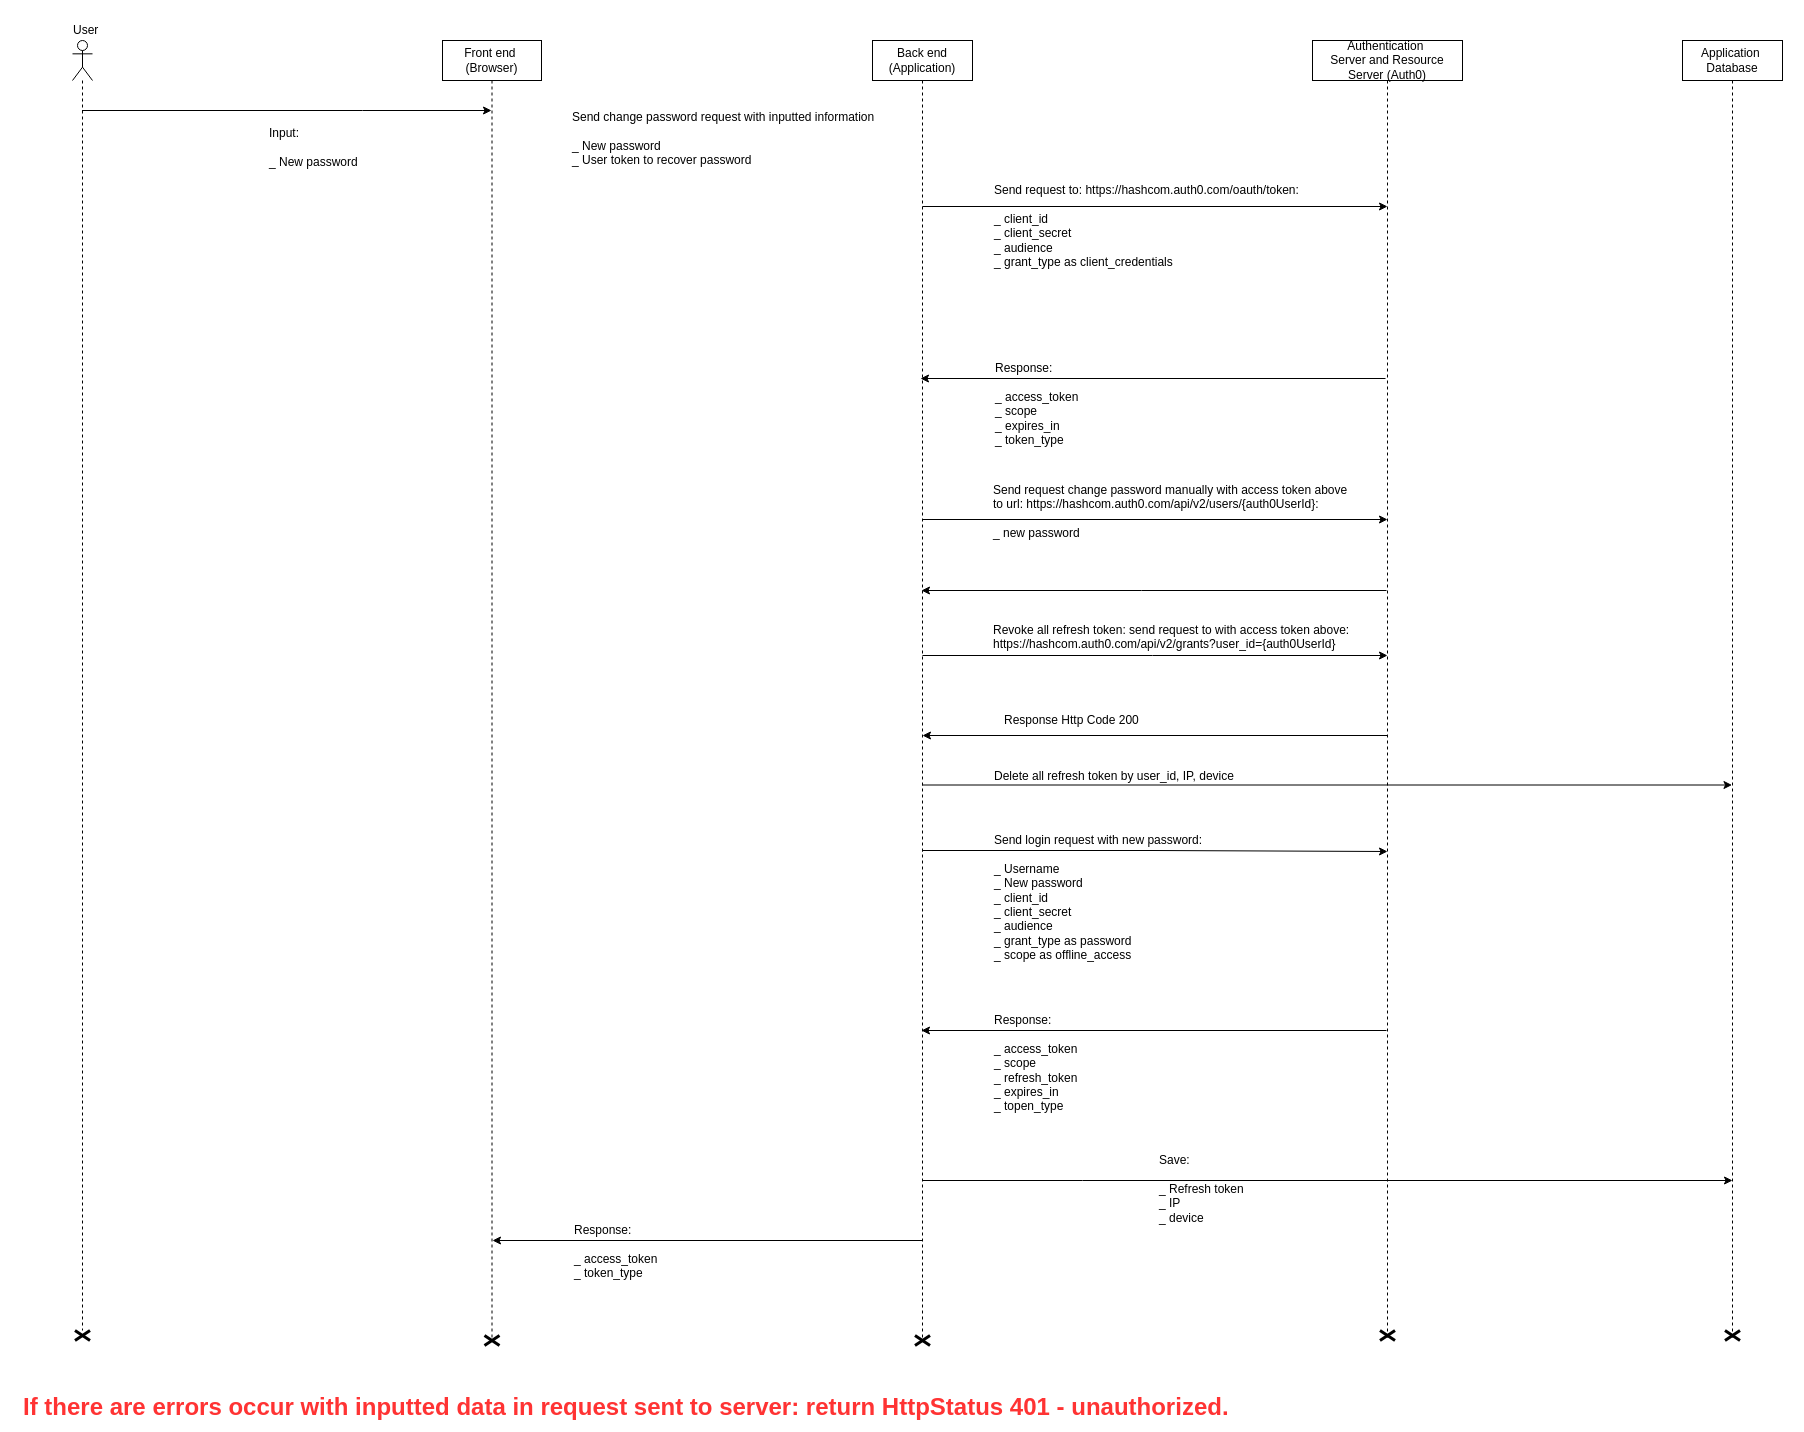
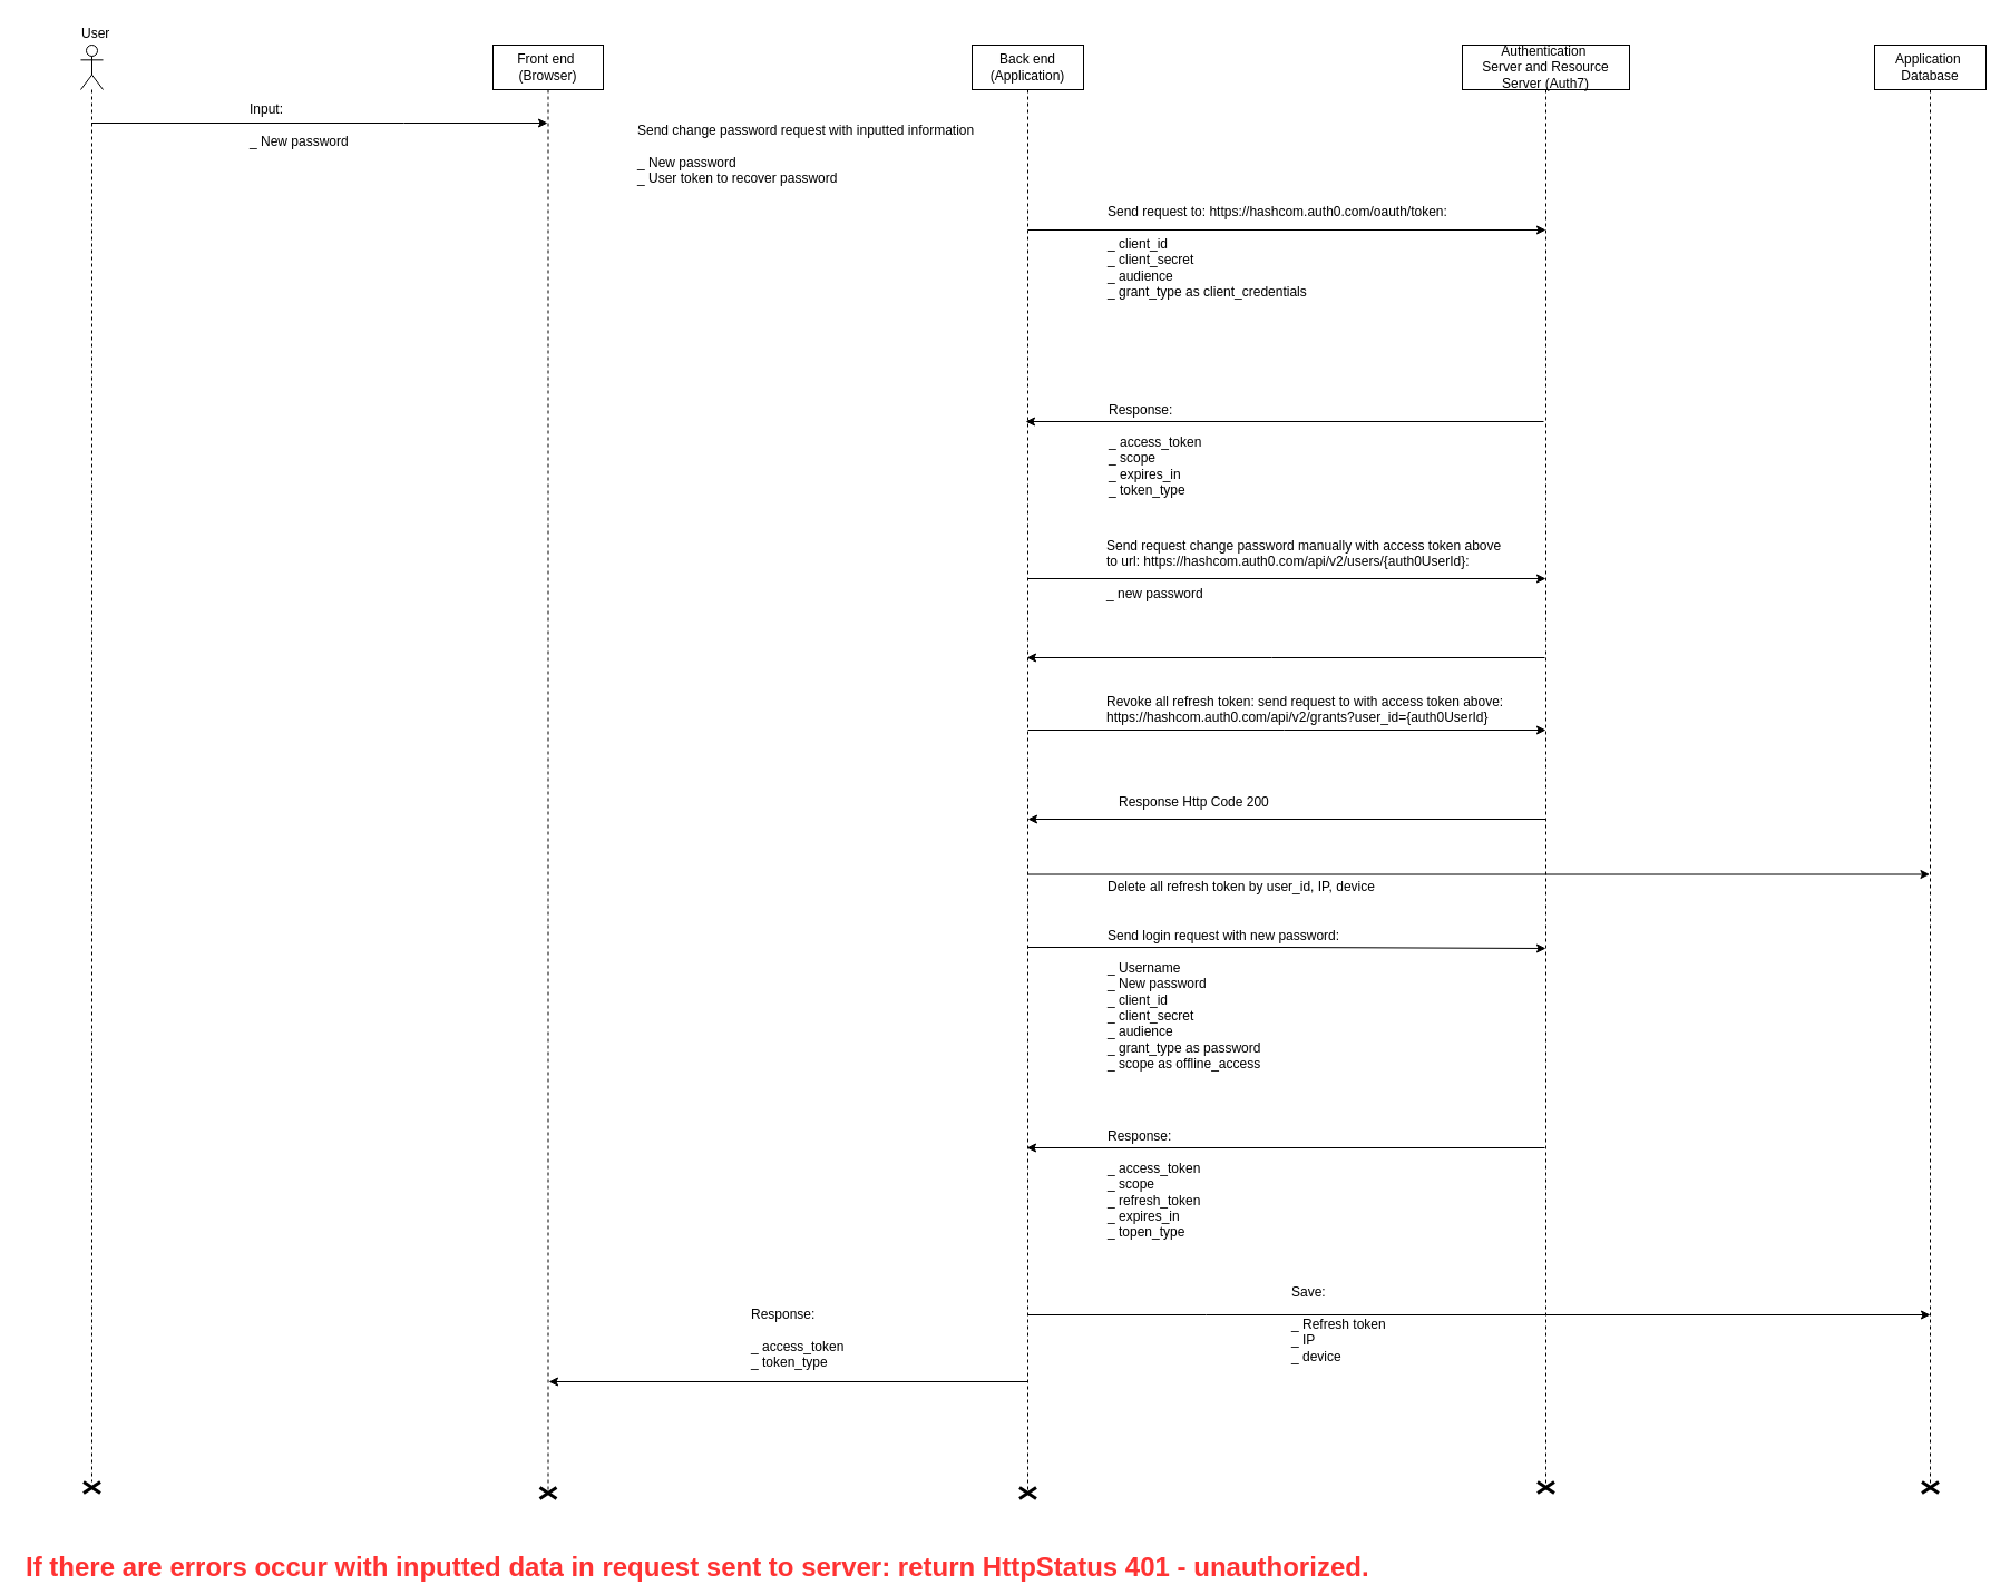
  <mxCell id="0" />
  <mxCell id="1" parent="0" />
  <mxCell id="2" value="Front end&amp;nbsp;&lt;br&gt;(Browser)&lt;br&gt;" style="shape=umlLifeline;perimeter=lifelinePerimeter;whiteSpace=wrap;html=1;container=1;collapsible=0;recursiveResize=0;outlineConnect=0;" vertex="1" parent="1"><mxGeometry x="442" y="40" width="99" height="1300" as="geometry" /></mxCell>
- <mxCell id="3" value="Authentication&amp;nbsp;&lt;br&gt;Server and Resource Server (Auth0)&lt;br&gt;" style="shape=umlLifeline;perimeter=lifelinePerimeter;whiteSpace=wrap;html=1;container=1;collapsible=0;recursiveResize=0;outlineConnect=0;" vertex="1" parent="1"><mxGeometry x="1312" y="40" width="150" height="1300" as="geometry" /></mxCell>
+ <mxCell id="3" value="Authentication&amp;nbsp;&lt;br&gt;Server and Resource Server (Auth7)&lt;br&gt;" style="shape=umlLifeline;perimeter=lifelinePerimeter;whiteSpace=wrap;html=1;container=1;collapsible=0;recursiveResize=0;outlineConnect=0;" vertex="1" parent="1"><mxGeometry x="1312" y="40" width="150" height="1300" as="geometry" /></mxCell>
  <mxCell id="4" style="edgeStyle=orthogonalEdgeStyle;rounded=0;orthogonalLoop=1;jettySize=auto;html=1;" edge="1" parent="1" source="10" target="2"><mxGeometry relative="1" as="geometry"><mxPoint x="91.324" y="110.118" as="sourcePoint" /><Array as="points"><mxPoint x="362" y="110" /><mxPoint x="362" y="110" /></Array></mxGeometry></mxCell>
  <mxCell id="5" style="edgeStyle=orthogonalEdgeStyle;rounded=0;orthogonalLoop=1;jettySize=auto;html=1;" edge="1" parent="1"><mxGeometry relative="1" as="geometry"><Array as="points"><mxPoint x="842.5" y="1240" /><mxPoint x="842.5" y="1240" /></Array><mxPoint x="922" y="1240" as="sourcePoint" /><mxPoint x="492" y="1240" as="targetPoint" /></mxGeometry></mxCell>
  <mxCell id="6" value="Back end&lt;br&gt;(Application)&lt;br&gt;" style="shape=umlLifeline;perimeter=lifelinePerimeter;whiteSpace=wrap;html=1;container=1;collapsible=0;recursiveResize=0;outlineConnect=0;" vertex="1" parent="1"><mxGeometry x="872" y="40" width="100" height="1300" as="geometry" /></mxCell>
- <mxCell id="7" value="Input:&amp;nbsp;&lt;br&gt;&lt;br&gt;_ New password&lt;br&gt;&lt;br&gt;" style="text;html=1;resizable=0;points=[];autosize=1;align=left;verticalAlign=top;spacingTop=-4;" vertex="1" parent="1"><mxGeometry x="267" y="123" width="100" height="60" as="geometry" /></mxCell>
+ <mxCell id="7" value="Input:&amp;nbsp;&lt;br&gt;&lt;br&gt;_ New password&lt;br&gt;&lt;br&gt;" style="text;html=1;resizable=0;points=[];autosize=1;align=left;verticalAlign=top;spacingTop=-4;" vertex="1" parent="1"><mxGeometry x="222" y="88" width="100" height="60" as="geometry" /></mxCell>
  <mxCell id="8" value="Send change password request with inputted information&lt;br&gt;&lt;br&gt;_ New password&lt;br&gt;_ User token to recover password&amp;nbsp;&lt;br&gt;" style="text;html=1;resizable=0;points=[];autosize=1;align=left;verticalAlign=top;spacingTop=-4;" vertex="1" parent="1"><mxGeometry x="570" y="107" width="320" height="60" as="geometry" /></mxCell>
  <mxCell id="9" value="Response Http Code 200&lt;br&gt;&lt;br&gt;" style="text;html=1;resizable=0;points=[];autosize=1;align=left;verticalAlign=top;spacingTop=-4;" vertex="1" parent="1"><mxGeometry x="1001.5" y="710" width="150" height="30" as="geometry" /></mxCell>
  <mxCell id="10" value="" style="shape=umlLifeline;participant=umlActor;perimeter=lifelinePerimeter;whiteSpace=wrap;html=1;container=1;collapsible=0;recursiveResize=0;verticalAlign=top;spacingTop=36;labelBackgroundColor=#ffffff;outlineConnect=0;" vertex="1" parent="1"><mxGeometry x="72" y="40" width="20" height="1290" as="geometry" /></mxCell>
  <mxCell id="11" value="User&amp;nbsp;&lt;br&gt;" style="text;html=1;resizable=0;points=[];autosize=1;align=left;verticalAlign=top;spacingTop=-4;" vertex="1" parent="1"><mxGeometry x="71" y="20" width="40" height="20" as="geometry" /></mxCell>
  <mxCell id="12" value="Application&amp;nbsp;&lt;br&gt;Database&lt;br&gt;" style="shape=umlLifeline;perimeter=lifelinePerimeter;whiteSpace=wrap;html=1;container=1;collapsible=0;recursiveResize=0;outlineConnect=0;" vertex="1" parent="1"><mxGeometry x="1682" y="40" width="100" height="1300" as="geometry" /></mxCell>
  <mxCell id="13" value="&lt;font style=&quot;font-size: 24px&quot; color=&quot;#ff3333&quot;&gt;If there are errors occur with inputted data in request sent to server: return HttpStatus 401 - unauthorized.&lt;/font&gt;&lt;br&gt;" style="text;html=1;resizable=0;points=[];autosize=1;align=left;verticalAlign=top;spacingTop=-4;fontStyle=1" vertex="1" parent="1"><mxGeometry x="20.5" y="1390" width="1130" height="20" as="geometry" /></mxCell>
  <mxCell id="14" style="edgeStyle=orthogonalEdgeStyle;rounded=0;orthogonalLoop=1;jettySize=auto;html=1;" edge="1" parent="1"><mxGeometry relative="1" as="geometry"><Array as="points"><mxPoint x="1140.5" y="378" /><mxPoint x="1140.5" y="378" /></Array><mxPoint x="1385" y="378" as="sourcePoint" /><mxPoint x="920" y="378" as="targetPoint" /></mxGeometry></mxCell>
  <mxCell id="15" style="edgeStyle=orthogonalEdgeStyle;rounded=0;orthogonalLoop=1;jettySize=auto;html=1;" edge="1" parent="1"><mxGeometry relative="1" as="geometry"><Array as="points"><mxPoint x="1152.5" y="206" /><mxPoint x="1152.5" y="206" /></Array><mxPoint x="922" y="206" as="sourcePoint" /><mxPoint x="1387" y="206" as="targetPoint" /></mxGeometry></mxCell>
  <mxCell id="16" value="Send request to:&amp;nbsp;&lt;span&gt;https://hashcom.auth0.com/oauth/token:&lt;br&gt;&lt;br&gt;_&amp;nbsp;&lt;/span&gt;&lt;span&gt;client_id&lt;/span&gt;&lt;span&gt;&lt;br&gt;&lt;/span&gt;&lt;span&gt;_ client_secret&lt;br&gt;_ audience&lt;br&gt;_ grant_type as&amp;nbsp;&lt;/span&gt;&lt;span&gt;client_credentials&lt;/span&gt;&lt;br&gt;" style="text;html=1;resizable=0;points=[];autosize=1;align=left;verticalAlign=top;spacingTop=-4;" vertex="1" parent="1"><mxGeometry x="991.5" y="180" width="320" height="90" as="geometry" /></mxCell>
  <mxCell id="17" value="Response:&lt;br&gt;&lt;br&gt;_ access_token&lt;br&gt;_ scope&lt;br&gt;_ expires_in&lt;br&gt;_ token_type&lt;br&gt;" style="text;html=1;resizable=0;points=[];autosize=1;align=left;verticalAlign=top;spacingTop=-4;" vertex="1" parent="1"><mxGeometry x="992.5" y="358" width="100" height="90" as="geometry" /></mxCell>
  <mxCell id="18" style="edgeStyle=orthogonalEdgeStyle;rounded=0;orthogonalLoop=1;jettySize=auto;html=1;" edge="1" parent="1"><mxGeometry relative="1" as="geometry"><Array as="points"><mxPoint x="1152.5" y="518.5" /><mxPoint x="1152.5" y="518.5" /></Array><mxPoint x="922" y="519" as="sourcePoint" /><mxPoint x="1387" y="519" as="targetPoint" /></mxGeometry></mxCell>
  <mxCell id="19" value="Send request change password manually with access token above&lt;br&gt;to url:&amp;nbsp;https://hashcom.auth0.com/api/v2/users/{auth0UserId}:&lt;br&gt;&lt;br&gt;_ new password&lt;br&gt;" style="text;html=1;resizable=0;points=[];autosize=1;align=left;verticalAlign=top;spacingTop=-4;" vertex="1" parent="1"><mxGeometry x="990.5" y="480" width="370" height="60" as="geometry" /></mxCell>
  <mxCell id="20" style="edgeStyle=orthogonalEdgeStyle;rounded=0;orthogonalLoop=1;jettySize=auto;html=1;" edge="1" parent="1"><mxGeometry relative="1" as="geometry"><Array as="points"><mxPoint x="1141" y="590" /><mxPoint x="1141" y="590" /></Array><mxPoint x="1386" y="590" as="sourcePoint" /><mxPoint x="921" y="590" as="targetPoint" /></mxGeometry></mxCell>
  <mxCell id="21" style="edgeStyle=orthogonalEdgeStyle;rounded=0;orthogonalLoop=1;jettySize=auto;html=1;" edge="1" parent="1"><mxGeometry relative="1" as="geometry"><Array as="points"><mxPoint x="1152" y="655" /><mxPoint x="1152" y="655" /></Array><mxPoint x="922" y="655" as="sourcePoint" /><mxPoint x="1387" y="655" as="targetPoint" /></mxGeometry></mxCell>
  <mxCell id="22" style="edgeStyle=orthogonalEdgeStyle;rounded=0;orthogonalLoop=1;jettySize=auto;html=1;" edge="1" parent="1"><mxGeometry relative="1" as="geometry"><Array as="points"><mxPoint x="1142.5" y="734.5" /><mxPoint x="1142.5" y="734.5" /></Array><mxPoint x="1387" y="735" as="sourcePoint" /><mxPoint x="922" y="735" as="targetPoint" /></mxGeometry></mxCell>
  <mxCell id="23" value="Revoke all refresh token: send request to with access token above:&lt;br&gt;&lt;span&gt;https://hashcom.auth0.com/api/v2/grants?user_id={auth0UserId}&lt;/span&gt;&lt;br&gt;" style="text;html=1;resizable=0;points=[];autosize=1;align=left;verticalAlign=top;spacingTop=-4;" vertex="1" parent="1"><mxGeometry x="990.5" y="620" width="370" height="30" as="geometry" /></mxCell>
  <mxCell id="24" style="edgeStyle=orthogonalEdgeStyle;rounded=0;orthogonalLoop=1;jettySize=auto;html=1;" edge="1" parent="1"><mxGeometry relative="1" as="geometry"><Array as="points"><mxPoint x="1152.5" y="850" /><mxPoint x="1152.5" y="850" /></Array><mxPoint x="922" y="851" as="sourcePoint" /><mxPoint x="1387" y="851" as="targetPoint" /></mxGeometry></mxCell>
  <mxCell id="25" value="Send login request with new password:&lt;br&gt;&lt;br&gt;_ Username&lt;br&gt;_ New password&lt;br&gt;_&amp;nbsp;client_id&lt;br&gt;_ client_secret&lt;br&gt;_ audience&lt;br&gt;_ grant_type as password&lt;br&gt;_ scope as&amp;nbsp;offline_access&lt;br&gt;&lt;br&gt;" style="text;html=1;resizable=0;points=[];autosize=1;align=left;verticalAlign=top;spacingTop=-4;" vertex="1" parent="1"><mxGeometry x="991.5" y="830" width="220" height="140" as="geometry" /></mxCell>
  <mxCell id="26" style="edgeStyle=orthogonalEdgeStyle;rounded=0;orthogonalLoop=1;jettySize=auto;html=1;" edge="1" parent="1"><mxGeometry relative="1" as="geometry"><Array as="points"><mxPoint x="1140.5" y="1029.5" /><mxPoint x="1140.5" y="1029.5" /></Array><mxPoint x="1386" y="1030" as="sourcePoint" /><mxPoint x="921" y="1030" as="targetPoint" /></mxGeometry></mxCell>
  <mxCell id="27" value="" style="shape=umlDestroy;whiteSpace=wrap;html=1;strokeWidth=3;" vertex="1" parent="1"><mxGeometry x="484" y="1335" width="15" height="10" as="geometry" /></mxCell>
  <mxCell id="28" value="" style="shape=umlDestroy;whiteSpace=wrap;html=1;strokeWidth=3;" vertex="1" parent="1"><mxGeometry x="914.5" y="1335" width="15" height="10" as="geometry" /></mxCell>
  <mxCell id="29" value="" style="shape=umlDestroy;whiteSpace=wrap;html=1;strokeWidth=3;" vertex="1" parent="1"><mxGeometry x="74.5" y="1330" width="15" height="10" as="geometry" /></mxCell>
  <mxCell id="30" value="" style="shape=umlDestroy;whiteSpace=wrap;html=1;strokeWidth=3;" vertex="1" parent="1"><mxGeometry x="1379.5" y="1330" width="15" height="10" as="geometry" /></mxCell>
  <mxCell id="31" value="" style="shape=umlDestroy;whiteSpace=wrap;html=1;strokeWidth=3;" vertex="1" parent="1"><mxGeometry x="1724.5" y="1330" width="15" height="10" as="geometry" /></mxCell>
  <mxCell id="32" value="Response:&lt;br&gt;&lt;br&gt;_ access_token&lt;br&gt;_ scope&lt;br&gt;_ refresh_token&lt;br&gt;_ expires_in&lt;br&gt;_ topen_type&lt;br&gt;" style="text;html=1;resizable=0;points=[];autosize=1;align=left;verticalAlign=top;spacingTop=-4;" vertex="1" parent="1"><mxGeometry x="992" y="1010" width="100" height="100" as="geometry" /></mxCell>
- <mxCell id="33" value="Response:&lt;br&gt;&lt;br&gt;_ access_token&lt;br&gt;_ token_type&lt;br&gt;" style="text;html=1;resizable=0;points=[];autosize=1;align=left;verticalAlign=top;spacingTop=-4;" vertex="1" parent="1"><mxGeometry x="572" y="1220" width="100" height="60" as="geometry" /></mxCell>
+ <mxCell id="33" value="Response:&lt;br&gt;&lt;br&gt;_ access_token&lt;br&gt;_ token_type&lt;br&gt;" style="text;html=1;resizable=0;points=[];autosize=1;align=left;verticalAlign=top;spacingTop=-4;" vertex="1" parent="1"><mxGeometry x="672" y="1170" width="100" height="60" as="geometry" /></mxCell>
  <mxCell id="34" style="edgeStyle=orthogonalEdgeStyle;rounded=0;orthogonalLoop=1;jettySize=auto;html=1;" edge="1" parent="1"><mxGeometry relative="1" as="geometry"><mxPoint x="1732" y="1180" as="targetPoint" /><Array as="points"><mxPoint x="1082" y="1180" /><mxPoint x="1082" y="1180" /></Array><mxPoint x="922" y="1180" as="sourcePoint" /></mxGeometry></mxCell>
  <mxCell id="35" value="Save:&lt;br&gt;&lt;br&gt;_ Refresh token&amp;nbsp;&lt;br&gt;_ IP&lt;br&gt;_ device&lt;br&gt;" style="text;html=1;resizable=0;points=[];autosize=1;align=left;verticalAlign=top;spacingTop=-4;" vertex="1" parent="1"><mxGeometry x="1156.5" y="1150" width="100" height="70" as="geometry" /></mxCell>
  <mxCell id="36" style="edgeStyle=orthogonalEdgeStyle;rounded=0;orthogonalLoop=1;jettySize=auto;html=1;" edge="1" parent="1"><mxGeometry relative="1" as="geometry"><mxPoint x="1731.5" y="784.5" as="targetPoint" /><Array as="points"><mxPoint x="1081.5" y="784.5" /><mxPoint x="1081.5" y="784.5" /></Array><mxPoint x="921.5" y="784.5" as="sourcePoint" /></mxGeometry></mxCell>
- <mxCell id="37" value="Delete all refresh token by user_id, IP, device" style="text;html=1;resizable=0;points=[];autosize=1;align=left;verticalAlign=top;spacingTop=-4;" vertex="1" parent="1"><mxGeometry x="991.5" y="766" width="260" height="20" as="geometry" /></mxCell>
+ <mxCell id="37" value="Delete all refresh token by user_id, IP, device" style="text;html=1;resizable=0;points=[];autosize=1;align=left;verticalAlign=top;spacingTop=-4;" vertex="1" parent="1"><mxGeometry x="991.5" y="786" width="260" height="20" as="geometry" /></mxCell>
